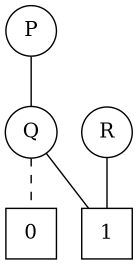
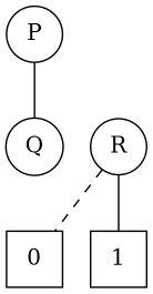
  digraph {
    node [shape=circle]
    edge [arrowhead=none]
    n1 [label=P]
    n2 [label=Q]
    n3 [label=R]
    n4 [label=0 shape=square]
    n5 [label=1 shape=square]
    n1 -> n2
-   n2 -> n5
-   n2 -> n4 [style=dashed]
+   n3 -> n4 [style=dashed]
    n3 -> n5
  }
